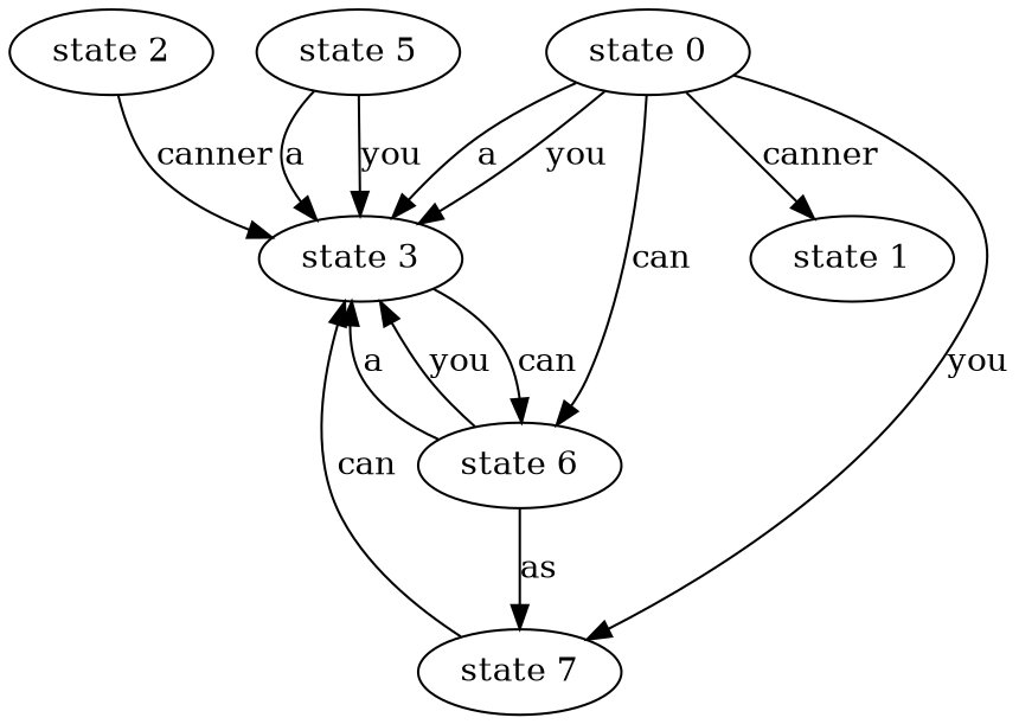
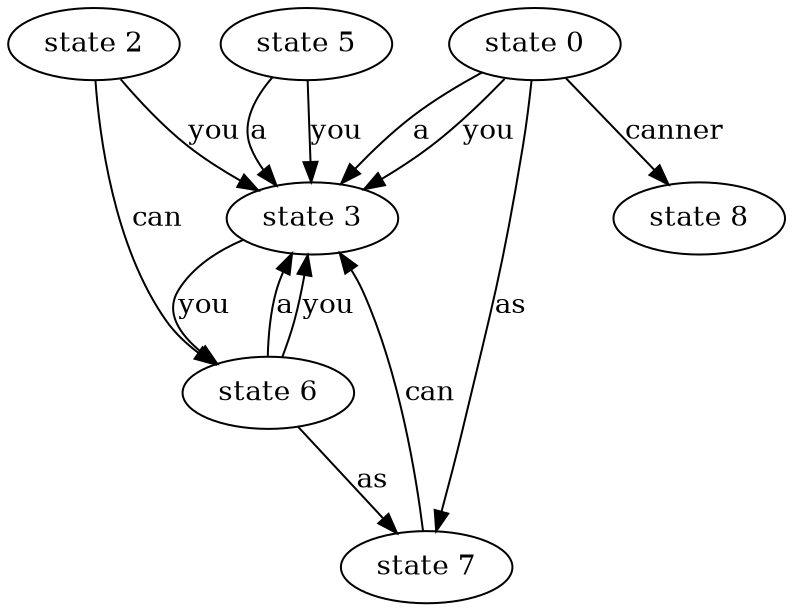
  digraph {
    "state 2"
    "state 3"
    "state 6"
    "state 7"
    n5 [label="state 5"]
    "state 0"
-   "state 1"
-   "state 2" -> "state 3" [label=canner]
-   "state 3" -> "state 6" [label=can]
+   "state 1" [label="state 8"]
+   "state 2" -> "state 3" [label=you]
+   "state 3" -> "state 6" [label=you]
    "state 6" -> "state 3" [label=a]
    "state 6" -> "state 3" [label=you]
    "state 6" -> "state 7" [label=as]
    "state 7" -> "state 3" [label=can]
    n5 -> "state 3" [label=a]
    n5 -> "state 3" [label=you]
    "state 0" -> "state 3" [label=a]
    "state 0" -> "state 3" [label=you]
-   "state 0" -> "state 6" [label=can]
-   "state 0" -> "state 7" [label=you]
+   "state 2" -> "state 6" [label=can]
+   "state 0" -> "state 7" [label=as]
    "state 0" -> "state 1" [label=canner]
  }
